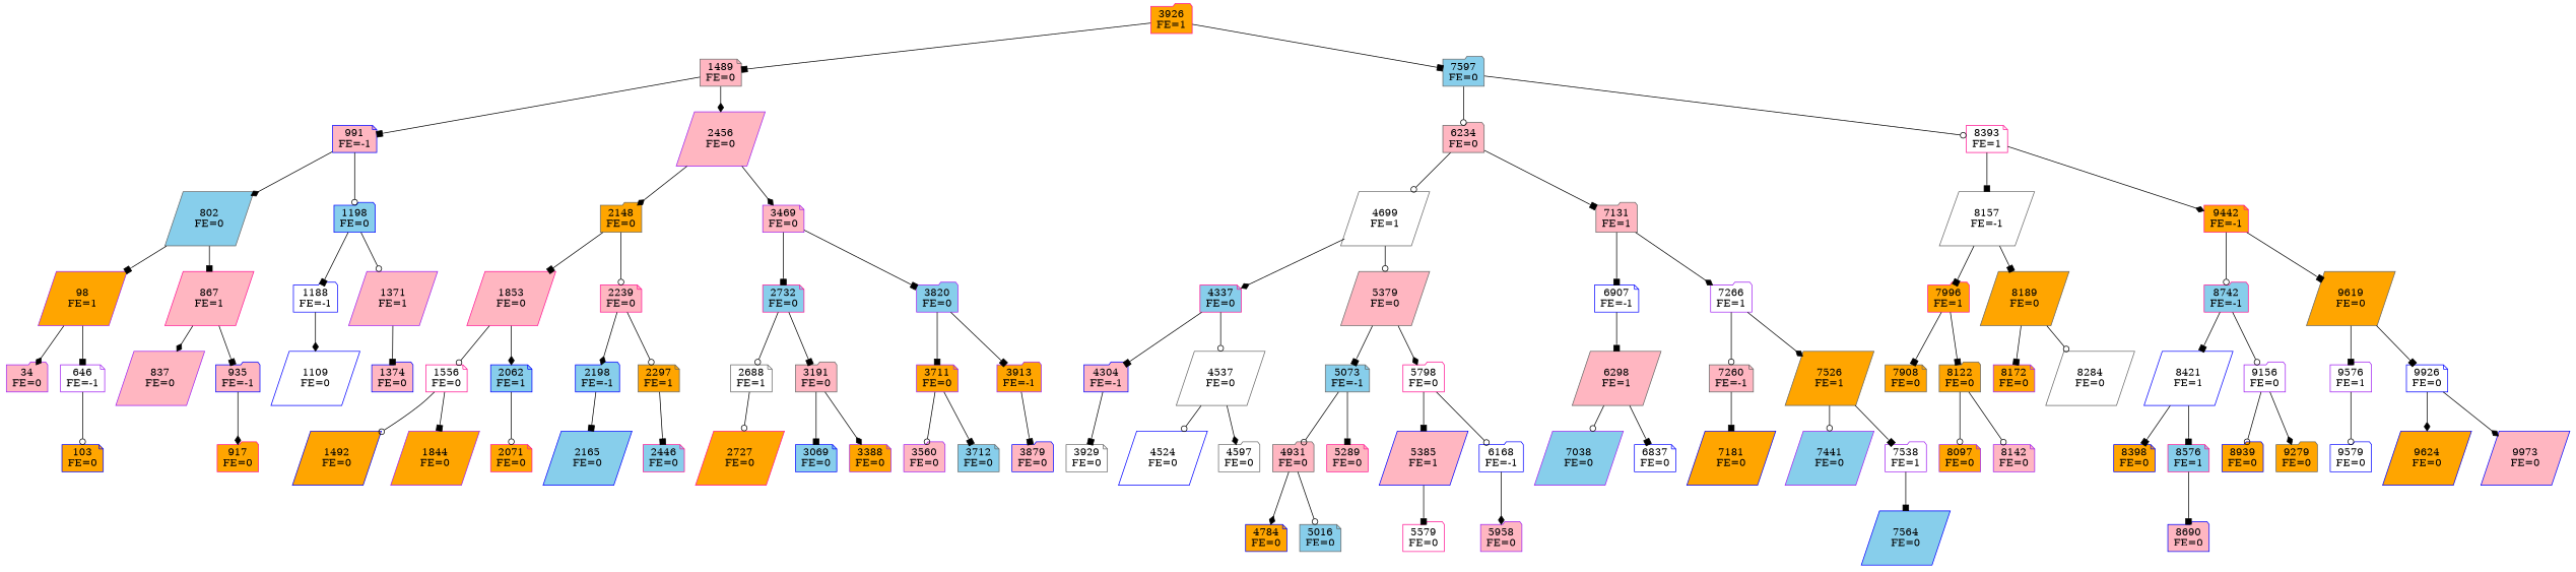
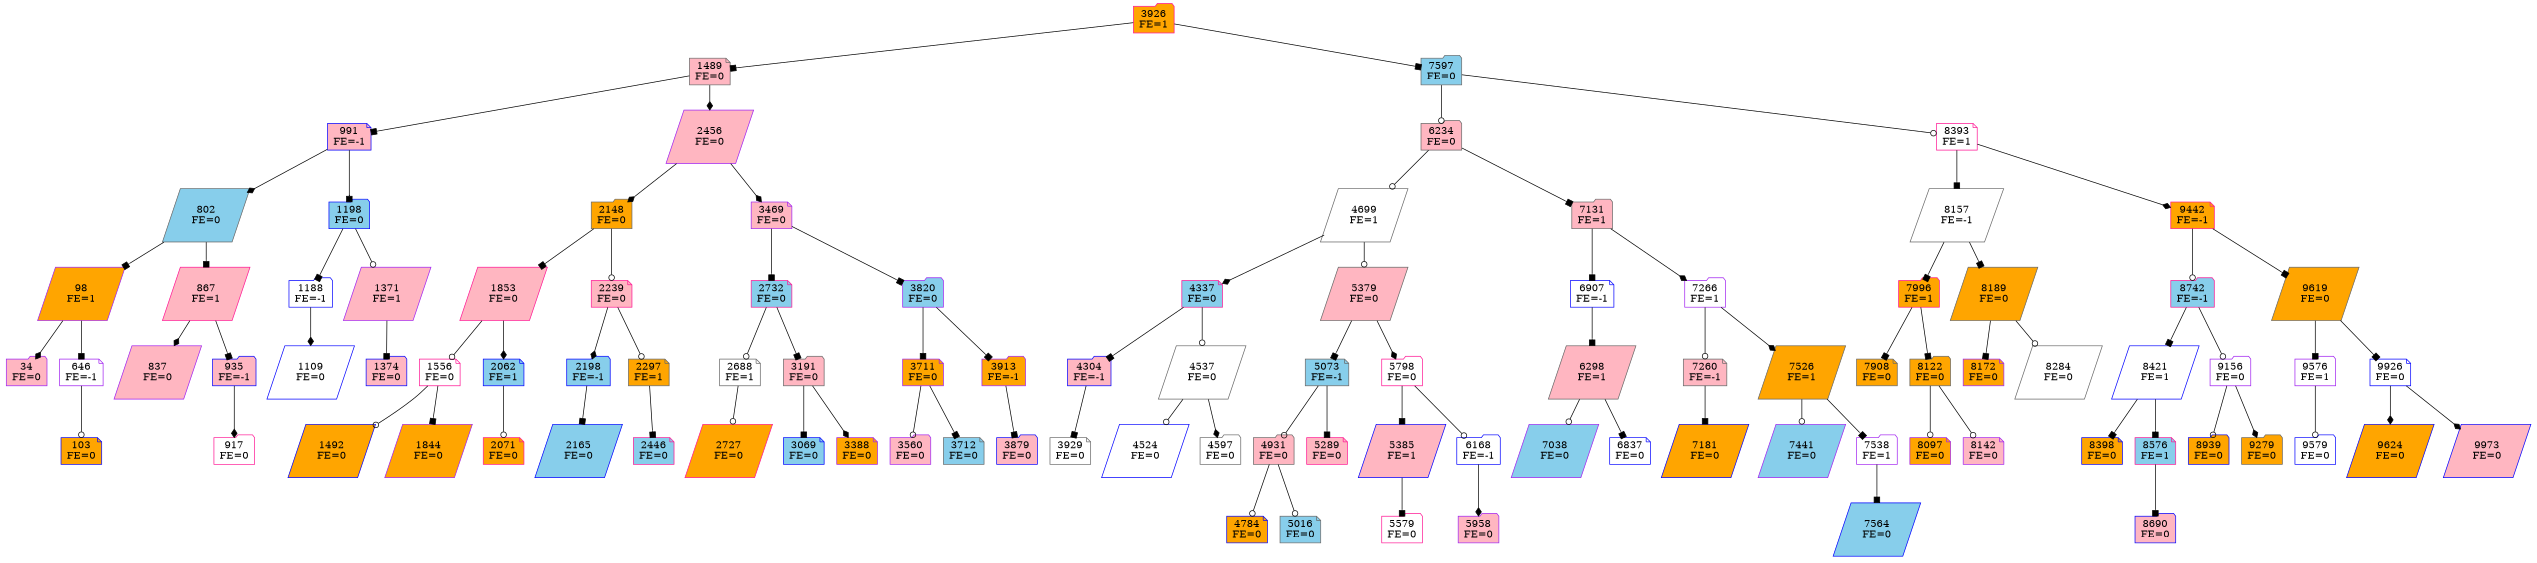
  digraph {
    node [color=blue fillcolor=lightpink shape=folder style=filled]
    edge [arrowhead=box]
    n1 [color=deeppink fillcolor=orange label="3926\nFE=1"]
    n2 [color=gray40 label="1489\nFE=0" shape=note]
    n3 [color=gray40 fillcolor=skyblue label="7597\nFE=0"]
    n4 [label="991\nFE=-1" shape=note]
    n5 [color=purple label="2456\nFE=0" shape=parallelogram]
    n6 [color=gray40 label="6234\nFE=0"]
    n7 [color=deeppink fillcolor=white label="8393\nFE=1" shape=note]
    n8 [color=gray40 fillcolor=skyblue label="802\nFE=0" shape=parallelogram]
    n9 [fillcolor=skyblue label="1198\nFE=0"]
    n10 [color=gray40 fillcolor=orange label="2148\nFE=0"]
    n11 [color=purple label="3469\nFE=0" shape=note]
    n12 [color=gray40 fillcolor=white label="4699\nFE=1" shape=parallelogram]
    n13 [color=gray40 label="7131\nFE=1"]
    n14 [color=gray40 fillcolor=white label="8157\nFE=-1" shape=parallelogram]
    n15 [color=deeppink fillcolor=orange label="9442\nFE=-1" shape=note]
    n16 [color=purple fillcolor=orange label="98\nFE=1" shape=parallelogram]
    n17 [color=deeppink label="867\nFE=1" shape=parallelogram]
    n18 [fillcolor=white label="1188\nFE=-1"]
    n19 [color=purple label="1371\nFE=1" shape=parallelogram]
    n20 [color=deeppink label="1853\nFE=0" shape=parallelogram]
    n21 [color=deeppink label="2239\nFE=0" shape=note]
    n22 [color=deeppink fillcolor=skyblue label="2732\nFE=0" shape=note]
    n23 [color=purple fillcolor=skyblue label="3820\nFE=0"]
    n24 [color=deeppink fillcolor=skyblue label="4337\nFE=0" shape=note]
    n25 [color=gray40 label="5379\nFE=0" shape=parallelogram]
    n26 [fillcolor=white label="6907\nFE=-1" shape=note]
    n27 [color=purple fillcolor=white label="7266\nFE=1"]
    n28 [color=deeppink fillcolor=orange label="7996\nFE=1"]
    n29 [color=gray40 fillcolor=orange label="8189\nFE=0" shape=parallelogram]
    n30 [color=deeppink fillcolor=skyblue label="8742\nFE=-1"]
    n31 [color=gray40 fillcolor=orange label="9619\nFE=0" shape=parallelogram]
    n32 [color=purple label="34\nFE=0"]
    n33 [color=purple fillcolor=white label="646\nFE=-1" shape=note]
    n34 [color=purple label="837\nFE=0" shape=parallelogram]
    n35 [label="935\nFE=-1"]
    n36 [fillcolor=white label="1109\nFE=0" shape=parallelogram]
    n37 [label="1374\nFE=0"]
    n38 [color=deeppink fillcolor=white label="1556\nFE=0" shape=note]
    n39 [fillcolor=skyblue label="2062\nFE=1" shape=note]
    n40 [fillcolor=skyblue label="2198\nFE=-1"]
    n41 [color=gray40 fillcolor=orange label="2297\nFE=1" shape=note]
    n42 [color=gray40 fillcolor=white label="2688\nFE=1" shape=note]
    n43 [color=gray40 label="3191\nFE=0"]
    n44 [color=purple fillcolor=orange label="3711\nFE=0" shape=note]
    n45 [color=purple fillcolor=orange label="3913\nFE=-1"]
    n46 [label="4304\nFE=-1"]
    n47 [color=gray40 fillcolor=white label="4537\nFE=0" shape=parallelogram]
    n48 [color=gray40 fillcolor=skyblue label="5073\nFE=-1" shape=note]
    n49 [color=deeppink fillcolor=white label="5798\nFE=0"]
    n50 [color=gray40 label="6298\nFE=1" shape=parallelogram]
    n51 [color=gray40 label="7260\nFE=-1" shape=note]
    n52 [color=gray40 fillcolor=orange label="7526\nFE=1" shape=parallelogram]
    n53 [color=gray40 fillcolor=orange label="7908\nFE=0" shape=note]
    n54 [color=gray40 fillcolor=orange label="8122\nFE=0"]
    n55 [color=purple fillcolor=orange label="8172\nFE=0" shape=note]
    n56 [color=gray40 fillcolor=white label="8284\nFE=0" shape=parallelogram]
    n57 [fillcolor=white label="8421\nFE=1" shape=parallelogram]
    n58 [color=purple fillcolor=white label="9156\nFE=0"]
    n59 [color=purple fillcolor=white label="9576\nFE=1"]
    n60 [fillcolor=white label="9926\nFE=0" shape=note]
    n61 [fillcolor=orange label="103\nFE=0" shape=note]
-   n62 [color=deeppink fillcolor=orange label="917\nFE=0"]
+   n62 [color=deeppink fillcolor=white label="917\nFE=0"]
    n63 [fillcolor=orange label="1492\nFE=0" shape=parallelogram]
    n64 [color=purple fillcolor=orange label="1844\nFE=0" shape=parallelogram]
    n65 [color=deeppink fillcolor=orange label="2071\nFE=0" shape=note]
    n66 [fillcolor=skyblue label="2165\nFE=0" shape=parallelogram]
    n67 [color=deeppink fillcolor=skyblue label="2446\nFE=0" shape=note]
    n68 [color=deeppink fillcolor=orange label="2727\nFE=0" shape=parallelogram]
    n69 [fillcolor=skyblue label="3069\nFE=0" shape=note]
    n70 [color=purple fillcolor=orange label="3388\nFE=0" shape=note]
    n71 [color=purple label="3560\nFE=0"]
    n72 [color=gray40 fillcolor=skyblue label="3712\nFE=0" shape=note]
    n73 [label="3879\nFE=0"]
    n74 [color=gray40 fillcolor=white label="3929\nFE=0" shape=note]
    n75 [fillcolor=white label="4524\nFE=0" shape=parallelogram]
    n76 [color=gray40 fillcolor=white label="4597\nFE=0"]
    n77 [color=gray40 label="4931\nFE=0"]
    n78 [color=deeppink label="5289\nFE=0" shape=note]
    n79 [label="5385\nFE=1" shape=parallelogram]
    n80 [fillcolor=white label="6168\nFE=-1"]
    n81 [color=purple fillcolor=skyblue label="7038\nFE=0" shape=parallelogram]
    n82 [fillcolor=white label="6837\nFE=0" shape=note]
    n83 [fillcolor=orange label="7181\nFE=0" shape=parallelogram]
    n84 [color=purple fillcolor=skyblue label="7441\nFE=0" shape=parallelogram]
    n85 [color=purple fillcolor=white label="7538\nFE=1"]
    n86 [color=purple fillcolor=orange label="8097\nFE=0" shape=note]
    n87 [color=purple label="8142\nFE=0" shape=note]
    n88 [fillcolor=orange label="8398\nFE=0" shape=note]
    n89 [color=deeppink fillcolor=skyblue label="8576\nFE=1" shape=note]
    n90 [fillcolor=orange label="8939\nFE=0"]
    n91 [color=gray40 fillcolor=orange label="9279\nFE=0"]
    n92 [fillcolor=white label="9579\nFE=0"]
    n93 [fillcolor=orange label="9624\nFE=0" shape=parallelogram]
    n94 [label="9973\nFE=0" shape=parallelogram]
    n95 [fillcolor=orange label="4784\nFE=0" shape=note]
    n96 [color=gray40 fillcolor=skyblue label="5016\nFE=0" shape=note]
    n97 [color=deeppink fillcolor=white label="5579\nFE=0"]
    n98 [color=purple label="5958\nFE=0"]
    n99 [fillcolor=skyblue label="7564\nFE=0" shape=parallelogram]
    n100 [label="8690\nFE=0"]
    n1 -> n2
    n1 -> n3
    n2 -> n4
    n2 -> n5 [arrowhead=diamond]
    n3 -> n6 [arrowhead=odot]
    n3 -> n7 [arrowhead=odot]
    n4 -> n8 [arrowhead=diamond]
-   n4 -> n9 [arrowhead=odot]
+   n4 -> n9
    n5 -> n10 [arrowhead=diamond]
    n5 -> n11 [arrowhead=diamond]
    n6 -> n12 [arrowhead=odot]
    n6 -> n13
    n7 -> n14
    n7 -> n15 [arrowhead=diamond]
    n8 -> n16
    n8 -> n17
    n9 -> n18
    n9 -> n19 [arrowhead=odot]
    n10 -> n20
    n10 -> n21 [arrowhead=odot]
    n11 -> n22
    n11 -> n23
    n12 -> n24 [arrowhead=diamond]
    n12 -> n25 [arrowhead=odot]
    n13 -> n26
    n13 -> n27 [arrowhead=diamond]
    n14 -> n28
    n14 -> n29
    n15 -> n30 [arrowhead=odot]
    n15 -> n31
    n16 -> n32 [arrowhead=diamond]
    n16 -> n33
    n17 -> n34 [arrowhead=diamond]
    n17 -> n35
    n18 -> n36 [arrowhead=diamond]
    n19 -> n37
    n20 -> n38 [arrowhead=odot]
    n20 -> n39 [arrowhead=diamond]
    n21 -> n40 [arrowhead=diamond]
    n21 -> n41 [arrowhead=odot]
    n22 -> n42 [arrowhead=odot]
    n22 -> n43
    n23 -> n44
    n23 -> n45
    n24 -> n46
    n24 -> n47 [arrowhead=odot]
    n25 -> n48
    n25 -> n49 [arrowhead=diamond]
    n26 -> n50
    n27 -> n51 [arrowhead=odot]
    n27 -> n52 [arrowhead=diamond]
    n28 -> n53
    n28 -> n54
    n29 -> n55
    n29 -> n56 [arrowhead=odot]
    n30 -> n57
    n30 -> n58 [arrowhead=odot]
    n31 -> n59
    n31 -> n60
    n33 -> n61 [arrowhead=odot]
    n35 -> n62 [arrowhead=diamond]
    n38 -> n63 [arrowhead=odot]
    n38 -> n64
    n39 -> n65 [arrowhead=odot]
    n40 -> n66
    n41 -> n67
    n42 -> n68 [arrowhead=odot]
    n43 -> n69
    n43 -> n70 [arrowhead=diamond]
    n44 -> n71 [arrowhead=odot]
    n44 -> n72
    n45 -> n73
    n46 -> n74
    n47 -> n75 [arrowhead=odot]
    n47 -> n76 [arrowhead=diamond]
    n48 -> n77 [arrowhead=odot]
    n48 -> n78
    n49 -> n79
    n49 -> n80 [arrowhead=odot]
    n50 -> n81 [arrowhead=odot]
    n50 -> n82
    n51 -> n83
    n52 -> n84 [arrowhead=odot]
    n52 -> n85
    n54 -> n86 [arrowhead=odot]
    n54 -> n87 [arrowhead=odot]
    n57 -> n88
    n57 -> n89
    n58 -> n90 [arrowhead=odot]
    n58 -> n91 [arrowhead=diamond]
    n59 -> n92 [arrowhead=odot]
    n60 -> n93 [arrowhead=diamond]
    n60 -> n94 [arrowhead=diamond]
-   n77 -> n95 [arrowhead=diamond]
+   n77 -> n95 [arrowhead=odot]
    n77 -> n96 [arrowhead=odot]
    n79 -> n97
    n80 -> n98 [arrowhead=diamond]
    n85 -> n99
    n89 -> n100
  }
